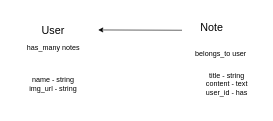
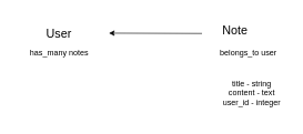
  <mxCell id="0" />
  <mxCell id="1" parent="0" />
  <mxCell id="2" value="&lt;font style=&quot;font-size: 18px&quot;&gt;User&lt;/font&gt;" style="text;html=1;strokeColor=none;fillColor=none;align=center;verticalAlign=middle;whiteSpace=wrap;rounded=0;" vertex="1" parent="1"><mxGeometry x="43" y="20" width="90" height="60" as="geometry" /></mxCell>
  <mxCell id="3" value="&lt;font style=&quot;font-size: 18px&quot;&gt;Note&lt;/font&gt;" style="text;html=1;strokeColor=none;fillColor=none;align=center;verticalAlign=middle;whiteSpace=wrap;rounded=0;" vertex="1" parent="1"><mxGeometry x="333" y="35" width="40" height="20" as="geometry" /></mxCell>
  <mxCell id="4" value="has_many notes" style="text;html=1;strokeColor=none;fillColor=none;align=center;verticalAlign=middle;whiteSpace=wrap;rounded=0;" vertex="1" parent="1"><mxGeometry x="20.5" y="70" width="135" height="20" as="geometry" /></mxCell>
- <mxCell id="5" value="belongs_to user" style="text;html=1;strokeColor=none;fillColor=none;align=center;verticalAlign=middle;whiteSpace=wrap;rounded=0;" vertex="1" parent="1"><mxGeometry x="313" y="80" width="110" height="20" as="geometry" /></mxCell>
- <mxCell id="6" value="name - string&lt;br&gt;img_url - string" style="text;html=1;strokeColor=none;fillColor=none;align=center;verticalAlign=middle;whiteSpace=wrap;rounded=0;" vertex="1" parent="1"><mxGeometry x="28" y="100" width="120" height="80" as="geometry" /></mxCell>
- <mxCell id="7" value="title - string&lt;br&gt;content - text&lt;br&gt;user_id - has" style="text;html=1;strokeColor=none;fillColor=none;align=center;verticalAlign=middle;whiteSpace=wrap;rounded=0;" vertex="1" parent="1"><mxGeometry x="323" y="110" width="110" height="60" as="geometry" /></mxCell>
+ <mxCell id="5" value="belongs_to user" style="text;html=1;strokeColor=none;fillColor=none;align=center;verticalAlign=middle;whiteSpace=wrap;rounded=0;" vertex="1" parent="1"><mxGeometry x="318" y="70" width="110" height="20" as="geometry" /></mxCell>
+ <mxCell id="7" value="title - string&lt;br&gt;content - text&lt;br&gt;user_id - integer" style="text;html=1;strokeColor=none;fillColor=none;align=center;verticalAlign=middle;whiteSpace=wrap;rounded=0;" vertex="1" parent="1"><mxGeometry x="323" y="110" width="110" height="60" as="geometry" /></mxCell>
  <mxCell id="8" value="" style="endArrow=classic;html=1;" edge="1" parent="1"><mxGeometry width="50" height="50" relative="1" as="geometry"><mxPoint x="303" y="50" as="sourcePoint" /><mxPoint x="163" y="49.5" as="targetPoint" /></mxGeometry></mxCell>
